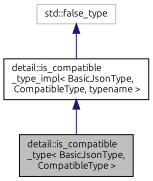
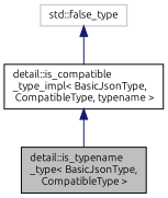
  digraph {
    fontname=Ubuntu
    node [color=black fillcolor=white fontname=Ubuntu fontsize=10 shape=record style=filled]
    edge [color=midnightblue dir=back fontname=Ubuntu fontsize=10 labelfontname=Helvetica labelfontsize=10 style=solid]
-   n1 [fillcolor=grey75 fontcolor=black height=0.2 label="detail::is_compatible\l_type\< BasicJsonType,\l CompatibleType \>" width=0.4]
+   n1 [fillcolor=grey75 fontcolor=black height=0.2 label="detail::is_typename\l_type\< BasicJsonType,\l CompatibleType \>" width=0.4]
    n2 [height=0.2 label="detail::is_compatible\l_type_impl\< BasicJsonType,\l CompatibleType, typename \>" width=0.4]
    n3 [color=grey75 height=0.2 label="std::false_type" width=0.4]
    n2 -> n1
    n3 -> n2
  }
